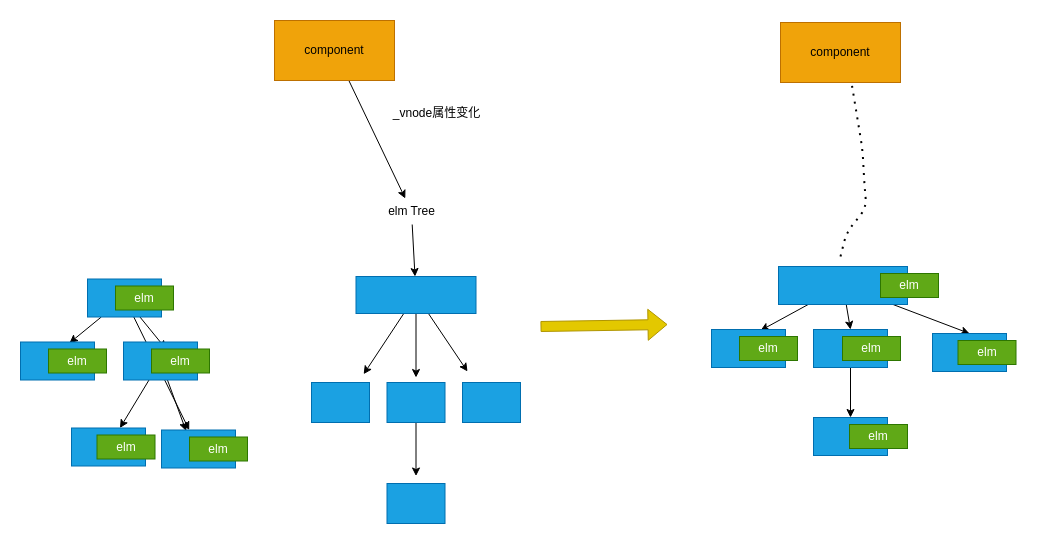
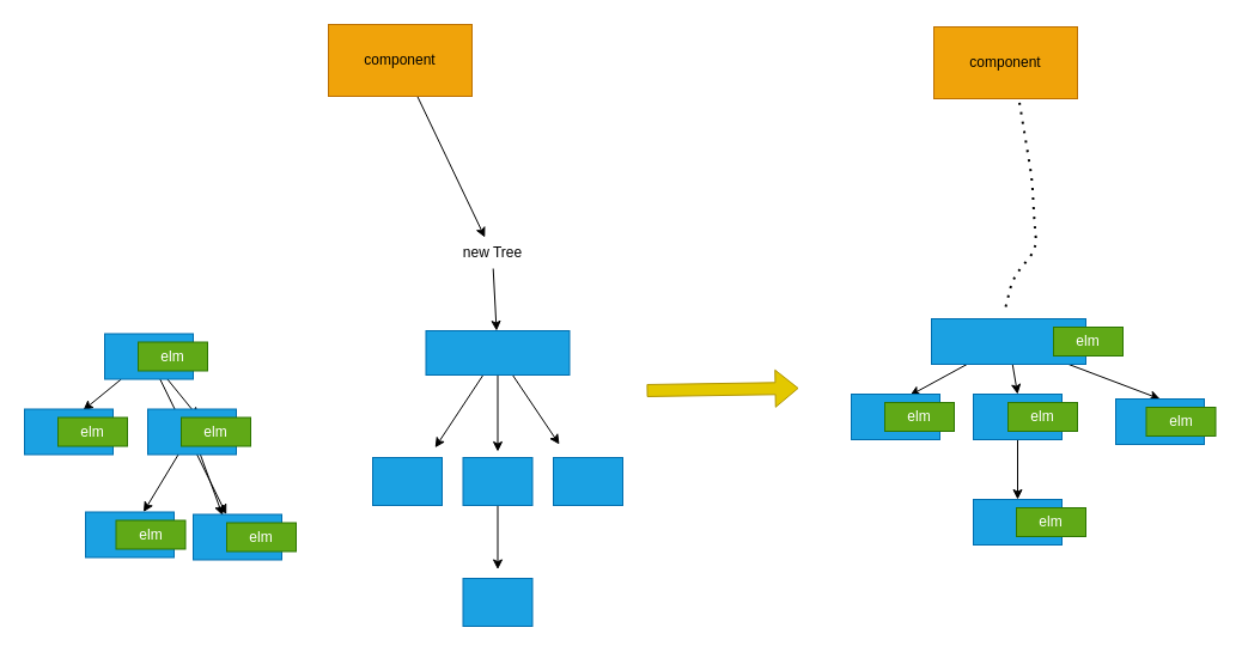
  <mxCell id="0" />
  <mxCell id="1" parent="0" />
  <mxCell id="2" style="edgeStyle=none;html=1;" edge="1" parent="1" source="3" target="5"><mxGeometry relative="1" as="geometry"><mxPoint x="413.419" y="253.219" as="targetPoint" /></mxGeometry></mxCell>
  <mxCell id="3" value="component" style="rounded=0;whiteSpace=wrap;html=1;fillColor=#f0a30a;fontColor=#000000;strokeColor=#BD7000;" vertex="1" parent="1"><mxGeometry x="274" y="20" width="120" height="60" as="geometry" /></mxCell>
  <mxCell id="4" value="" style="edgeStyle=none;html=1;" edge="1" parent="1" source="5" target="9"><mxGeometry relative="1" as="geometry" /></mxCell>
- <mxCell id="5" value="elm Tree" style="text;html=1;align=center;verticalAlign=middle;resizable=0;points=[];autosize=1;strokeColor=none;fillColor=none;" vertex="1" parent="1"><mxGeometry x="377.5" y="198" width="67" height="26" as="geometry" /></mxCell>
+ <mxCell id="5" value="new Tree" style="text;html=1;align=center;verticalAlign=middle;resizable=0;points=[];autosize=1;strokeColor=none;fillColor=none;" vertex="1" parent="1"><mxGeometry x="377.5" y="198" width="67" height="26" as="geometry" /></mxCell>
  <mxCell id="6" style="edgeStyle=none;html=1;" edge="1" parent="1" source="9"><mxGeometry relative="1" as="geometry"><mxPoint x="363.151" y="373.703" as="targetPoint" /></mxGeometry></mxCell>
  <mxCell id="7" style="edgeStyle=none;html=1;" edge="1" parent="1" source="9"><mxGeometry relative="1" as="geometry"><mxPoint x="415.5" y="377.013" as="targetPoint" /></mxGeometry></mxCell>
  <mxCell id="8" style="edgeStyle=none;html=1;" edge="1" parent="1" source="9"><mxGeometry relative="1" as="geometry"><mxPoint x="467" y="371" as="targetPoint" /></mxGeometry></mxCell>
  <mxCell id="9" value="" style="whiteSpace=wrap;html=1;fillColor=#1ba1e2;fontColor=#ffffff;strokeColor=#006EAF;" vertex="1" parent="1"><mxGeometry x="355.5" y="276" width="120" height="37" as="geometry" /></mxCell>
  <mxCell id="10" value="" style="rounded=0;whiteSpace=wrap;html=1;fillColor=#1ba1e2;fontColor=#ffffff;strokeColor=#006EAF;" vertex="1" parent="1"><mxGeometry x="311" y="382" width="58" height="40" as="geometry" /></mxCell>
  <mxCell id="11" style="edgeStyle=none;html=1;" edge="1" parent="1" source="12"><mxGeometry relative="1" as="geometry"><mxPoint x="415.5" y="475.496" as="targetPoint" /></mxGeometry></mxCell>
  <mxCell id="12" value="" style="rounded=0;whiteSpace=wrap;html=1;fillColor=#1ba1e2;fontColor=#ffffff;strokeColor=#006EAF;" vertex="1" parent="1"><mxGeometry x="386.5" y="382" width="58" height="40" as="geometry" /></mxCell>
  <mxCell id="13" value="" style="rounded=0;whiteSpace=wrap;html=1;fillColor=#1ba1e2;fontColor=#ffffff;strokeColor=#006EAF;" vertex="1" parent="1"><mxGeometry x="462" y="382" width="58" height="40" as="geometry" /></mxCell>
  <mxCell id="14" value="" style="rounded=0;whiteSpace=wrap;html=1;fillColor=#1ba1e2;fontColor=#ffffff;strokeColor=#006EAF;" vertex="1" parent="1"><mxGeometry x="386.5" y="483" width="58" height="40" as="geometry" /></mxCell>
  <mxCell id="15" style="edgeStyle=none;html=1;entryX=0.662;entryY=0.027;entryDx=0;entryDy=0;entryPerimeter=0;" edge="1" parent="1" source="18" target="20"><mxGeometry relative="1" as="geometry" /></mxCell>
  <mxCell id="16" style="edgeStyle=none;html=1;entryX=0.25;entryY=0;entryDx=0;entryDy=0;" edge="1" parent="1" source="18" target="25"><mxGeometry relative="1" as="geometry" /></mxCell>
  <mxCell id="17" value="" style="edgeStyle=none;html=1;" edge="1" parent="1" source="18" target="28"><mxGeometry relative="1" as="geometry" /></mxCell>
  <mxCell id="18" value="" style="rounded=0;whiteSpace=wrap;html=1;fillColor=#1ba1e2;fontColor=#ffffff;strokeColor=#006EAF;" vertex="1" parent="1"><mxGeometry x="87" y="278.5" width="74" height="38" as="geometry" /></mxCell>
  <mxCell id="19" value="elm" style="rounded=0;whiteSpace=wrap;html=1;fillColor=#60a917;fontColor=#ffffff;strokeColor=#2D7600;" vertex="1" parent="1"><mxGeometry x="115" y="285.5" width="58" height="24" as="geometry" /></mxCell>
  <mxCell id="20" value="" style="rounded=0;whiteSpace=wrap;html=1;fillColor=#1ba1e2;fontColor=#ffffff;strokeColor=#006EAF;" vertex="1" parent="1"><mxGeometry x="20" y="341.5" width="74" height="38" as="geometry" /></mxCell>
  <mxCell id="21" value="elm" style="rounded=0;whiteSpace=wrap;html=1;fillColor=#60a917;fontColor=#ffffff;strokeColor=#2D7600;" vertex="1" parent="1"><mxGeometry x="48" y="348.5" width="58" height="24" as="geometry" /></mxCell>
  <mxCell id="22" style="edgeStyle=none;html=1;" edge="1" parent="1" source="24" target="26"><mxGeometry relative="1" as="geometry" /></mxCell>
  <mxCell id="23" style="edgeStyle=none;html=1;entryX=0.333;entryY=0.027;entryDx=0;entryDy=0;entryPerimeter=0;" edge="1" parent="1" source="24" target="28"><mxGeometry relative="1" as="geometry" /></mxCell>
  <mxCell id="24" value="" style="rounded=0;whiteSpace=wrap;html=1;fillColor=#1ba1e2;fontColor=#ffffff;strokeColor=#006EAF;" vertex="1" parent="1"><mxGeometry x="123" y="341.5" width="74" height="38" as="geometry" /></mxCell>
  <mxCell id="25" value="elm" style="rounded=0;whiteSpace=wrap;html=1;fillColor=#60a917;fontColor=#ffffff;strokeColor=#2D7600;" vertex="1" parent="1"><mxGeometry x="151" y="348.5" width="58" height="24" as="geometry" /></mxCell>
  <mxCell id="26" value="" style="rounded=0;whiteSpace=wrap;html=1;fillColor=#1ba1e2;fontColor=#ffffff;strokeColor=#006EAF;" vertex="1" parent="1"><mxGeometry x="71" y="427.5" width="74" height="38" as="geometry" /></mxCell>
  <mxCell id="27" value="elm" style="rounded=0;whiteSpace=wrap;html=1;fillColor=#60a917;fontColor=#ffffff;strokeColor=#2D7600;" vertex="1" parent="1"><mxGeometry x="96.5" y="434.5" width="58" height="24" as="geometry" /></mxCell>
  <mxCell id="28" value="" style="rounded=0;whiteSpace=wrap;html=1;fillColor=#1ba1e2;fontColor=#ffffff;strokeColor=#006EAF;" vertex="1" parent="1"><mxGeometry x="161" y="429.5" width="74" height="38" as="geometry" /></mxCell>
  <mxCell id="29" value="elm" style="rounded=0;whiteSpace=wrap;html=1;fillColor=#60a917;fontColor=#ffffff;strokeColor=#2D7600;" vertex="1" parent="1"><mxGeometry x="189" y="436.5" width="58" height="24" as="geometry" /></mxCell>
  <mxCell id="30" value="component" style="rounded=0;whiteSpace=wrap;html=1;fillColor=#f0a30a;fontColor=#000000;strokeColor=#BD7000;" vertex="1" parent="1"><mxGeometry x="780" y="22" width="120" height="60" as="geometry" /></mxCell>
  <mxCell id="31" value="" style="shape=flexArrow;endArrow=classic;html=1;fillColor=#e3c800;strokeColor=#B09500;" edge="1" parent="1"><mxGeometry width="50" height="50" relative="1" as="geometry"><mxPoint x="540" y="326" as="sourcePoint" /><mxPoint x="667" y="324" as="targetPoint" /></mxGeometry></mxCell>
  <mxCell id="32" value="" style="endArrow=none;dashed=1;html=1;dashPattern=1 3;strokeWidth=2;entryX=0.591;entryY=0.992;entryDx=0;entryDy=0;entryPerimeter=0;" edge="1" parent="1" target="30"><mxGeometry width="50" height="50" relative="1" as="geometry"><mxPoint x="840" y="256" as="sourcePoint" /><mxPoint x="852" y="157" as="targetPoint" /><Array as="points"><mxPoint x="846" y="232" /><mxPoint x="866" y="207" /><mxPoint x="864" y="185" /><mxPoint x="862" y="149" /></Array></mxGeometry></mxCell>
  <mxCell id="33" style="edgeStyle=none;html=1;entryX=0.662;entryY=0.027;entryDx=0;entryDy=0;entryPerimeter=0;" edge="1" parent="1" source="36" target="38"><mxGeometry relative="1" as="geometry" /></mxCell>
  <mxCell id="34" style="edgeStyle=none;html=1;entryX=0.5;entryY=0;entryDx=0;entryDy=0;" edge="1" parent="1" source="36" target="41"><mxGeometry relative="1" as="geometry" /></mxCell>
  <mxCell id="35" style="edgeStyle=none;html=1;entryX=0.5;entryY=0;entryDx=0;entryDy=0;" edge="1" parent="1" source="36" target="45"><mxGeometry relative="1" as="geometry" /></mxCell>
  <mxCell id="36" value="" style="rounded=0;whiteSpace=wrap;html=1;fillColor=#1ba1e2;fontColor=#ffffff;strokeColor=#006EAF;" vertex="1" parent="1"><mxGeometry x="778" y="266" width="129" height="38" as="geometry" /></mxCell>
  <mxCell id="37" value="elm" style="rounded=0;whiteSpace=wrap;html=1;fillColor=#60a917;fontColor=#ffffff;strokeColor=#2D7600;" vertex="1" parent="1"><mxGeometry x="880" y="273" width="58" height="24" as="geometry" /></mxCell>
  <mxCell id="38" value="" style="rounded=0;whiteSpace=wrap;html=1;fillColor=#1ba1e2;fontColor=#ffffff;strokeColor=#006EAF;" vertex="1" parent="1"><mxGeometry x="711" y="329" width="74" height="38" as="geometry" /></mxCell>
  <mxCell id="39" value="elm" style="rounded=0;whiteSpace=wrap;html=1;fillColor=#60a917;fontColor=#ffffff;strokeColor=#2D7600;" vertex="1" parent="1"><mxGeometry x="739" y="336" width="58" height="24" as="geometry" /></mxCell>
  <mxCell id="40" style="edgeStyle=none;html=1;" edge="1" parent="1" source="41" target="43"><mxGeometry relative="1" as="geometry" /></mxCell>
  <mxCell id="41" value="" style="rounded=0;whiteSpace=wrap;html=1;fillColor=#1ba1e2;fontColor=#ffffff;strokeColor=#006EAF;" vertex="1" parent="1"><mxGeometry x="813" y="329" width="74" height="38" as="geometry" /></mxCell>
  <mxCell id="42" value="elm" style="rounded=0;whiteSpace=wrap;html=1;fillColor=#60a917;fontColor=#ffffff;strokeColor=#2D7600;" vertex="1" parent="1"><mxGeometry x="842" y="336" width="58" height="24" as="geometry" /></mxCell>
  <mxCell id="43" value="" style="rounded=0;whiteSpace=wrap;html=1;fillColor=#1ba1e2;fontColor=#ffffff;strokeColor=#006EAF;" vertex="1" parent="1"><mxGeometry x="813" y="417" width="74" height="38" as="geometry" /></mxCell>
  <mxCell id="44" value="elm" style="rounded=0;whiteSpace=wrap;html=1;fillColor=#60a917;fontColor=#ffffff;strokeColor=#2D7600;" vertex="1" parent="1"><mxGeometry x="849" y="424" width="58" height="24" as="geometry" /></mxCell>
  <mxCell id="45" value="" style="rounded=0;whiteSpace=wrap;html=1;fillColor=#1ba1e2;fontColor=#ffffff;strokeColor=#006EAF;" vertex="1" parent="1"><mxGeometry x="932" y="333" width="74" height="38" as="geometry" /></mxCell>
  <mxCell id="46" value="elm" style="rounded=0;whiteSpace=wrap;html=1;fillColor=#60a917;fontColor=#ffffff;strokeColor=#2D7600;" vertex="1" parent="1"><mxGeometry x="957.5" y="340" width="58" height="24" as="geometry" /></mxCell>
- <mxCell id="47" value="_vnode属性变化" style="text;html=1;align=center;verticalAlign=middle;resizable=0;points=[];autosize=1;strokeColor=none;fillColor=none;" vertex="1" parent="1"><mxGeometry x="383" y="100" width="105" height="26" as="geometry" /></mxCell>
